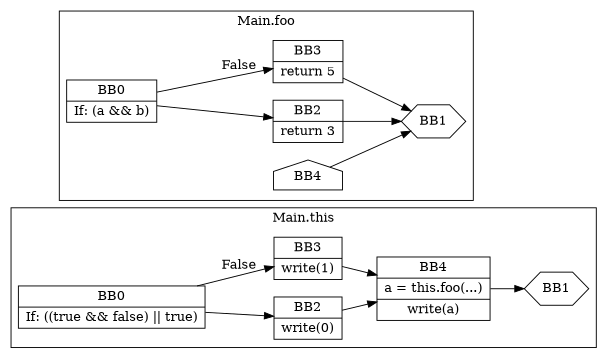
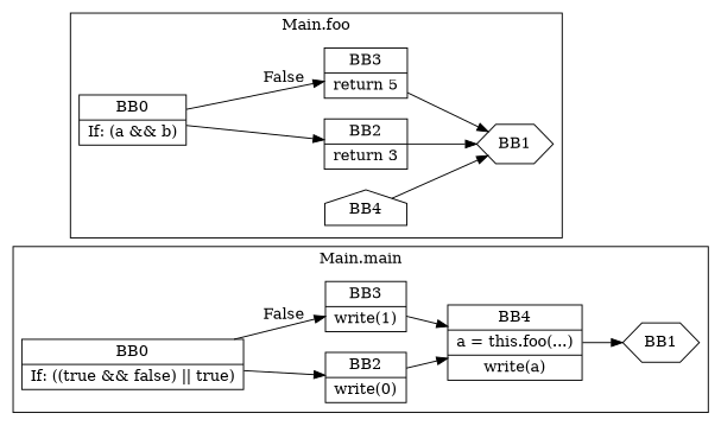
  digraph {
    rankdir=LR
    node [shape=record]
    n1 [label="BB0|If: ((true && false) \|\| true)"]
    n2 [label="BB2|write(0)"]
    n3 [label="BB3|write(1)"]
    n4 [label="BB4|a = this.foo(...)|write(a)"]
    n5 [label=BB1 shape=hexagon]
    n6 [label="BB0|If: (a && b)"]
    n7 [label="BB2|return 3"]
    n8 [label="BB3|return 5"]
    n9 [label=BB1 shape=hexagon]
    n10 [label=BB4 shape=house]
    subgraph cluster_1 {
-     label="Main.this"
+     label="Main.main"
      n1
      n2
      n3
      n4
      n5
    }
    subgraph cluster_2 {
      label="Main.foo"
      n6
      n7
      n8
      n9
      n10
    }
    n1 -> n2
    n1 -> n3 [label=False]
    n2 -> n4
    n3 -> n4
    n4 -> n5
    n6 -> n7
    n6 -> n8 [label=False]
    n7 -> n9
    n8 -> n9
    n10 -> n9
  }
